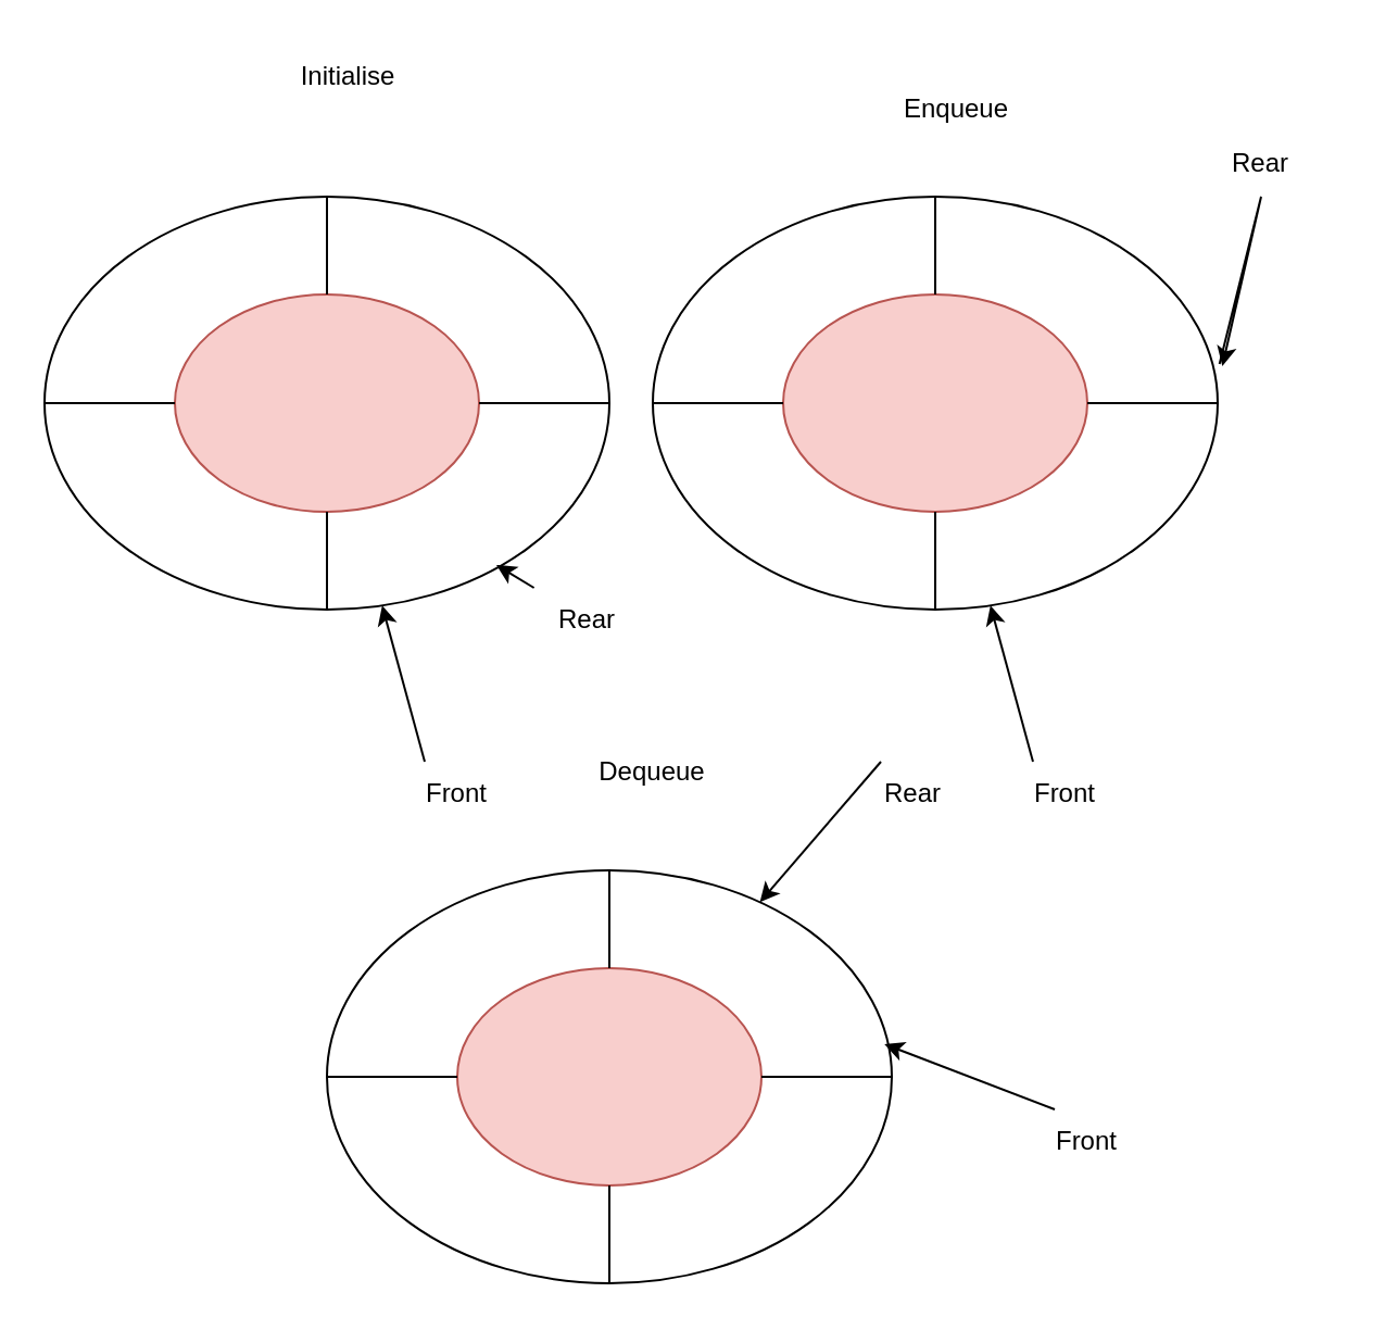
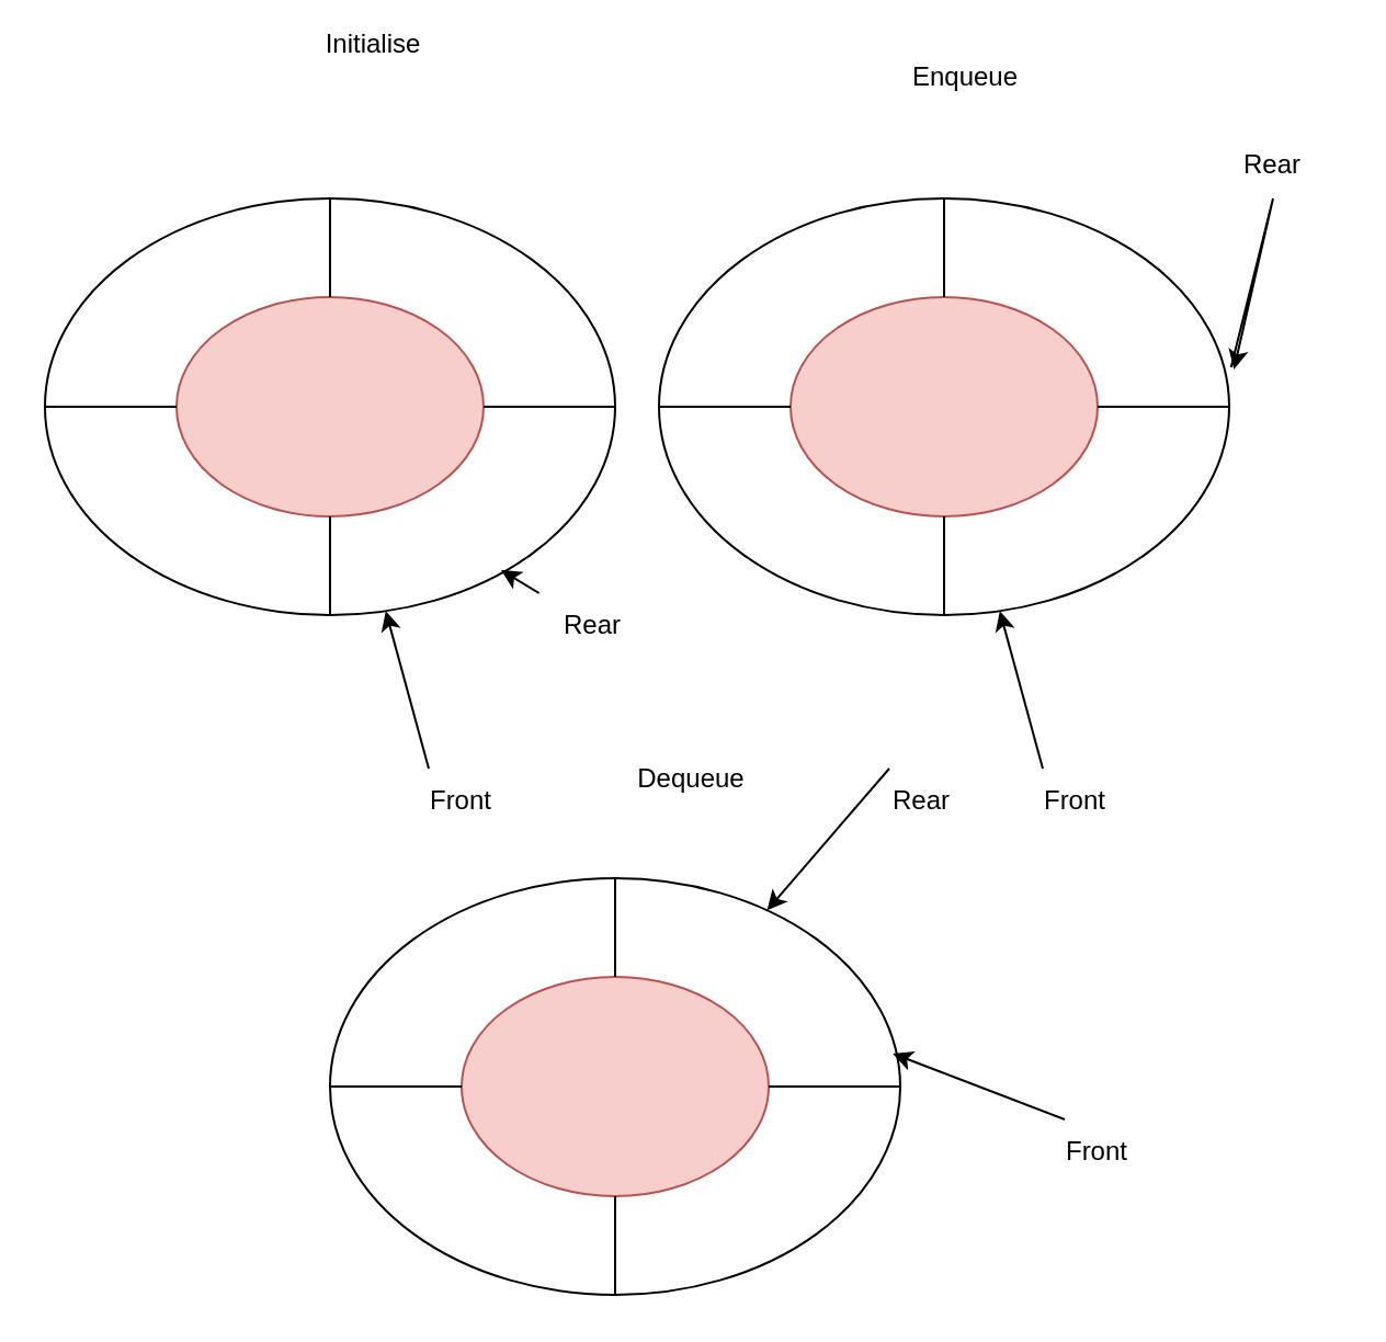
  <mxCell id="0" />
  <mxCell id="1" parent="0" />
  <mxCell id="2" value="" style="ellipse;whiteSpace=wrap;html=1;" vertex="1" parent="1"><mxGeometry x="300" y="90" width="260" height="190" as="geometry" /></mxCell>
  <mxCell id="3" value="" style="ellipse;whiteSpace=wrap;html=1;fillColor=#f8cecc;strokeColor=#b85450;" vertex="1" parent="1"><mxGeometry x="360" y="135" width="140" height="100" as="geometry" /></mxCell>
  <mxCell id="4" value="" style="endArrow=none;html=1;rounded=0;entryX=0.5;entryY=1;entryDx=0;entryDy=0;exitX=0.5;exitY=1;exitDx=0;exitDy=0;" edge="1" parent="1" source="2" target="3"><mxGeometry width="50" height="50" relative="1" as="geometry"><mxPoint x="480" y="270" as="sourcePoint" /><mxPoint x="560" y="280" as="targetPoint" /></mxGeometry></mxCell>
  <mxCell id="5" value="" style="endArrow=none;html=1;rounded=0;entryX=1;entryY=0.5;entryDx=0;entryDy=0;exitX=1;exitY=0.5;exitDx=0;exitDy=0;" edge="1" parent="1" source="2" target="3"><mxGeometry width="50" height="50" relative="1" as="geometry"><mxPoint x="490" y="280" as="sourcePoint" /><mxPoint x="466" y="242" as="targetPoint" /></mxGeometry></mxCell>
  <mxCell id="6" value="" style="endArrow=none;html=1;rounded=0;entryX=0.5;entryY=0;entryDx=0;entryDy=0;" edge="1" parent="1" source="2" target="3"><mxGeometry width="50" height="50" relative="1" as="geometry"><mxPoint x="570" y="195" as="sourcePoint" /><mxPoint x="510" y="195" as="targetPoint" /></mxGeometry></mxCell>
  <mxCell id="7" value="" style="endArrow=none;html=1;rounded=0;exitX=0;exitY=0.5;exitDx=0;exitDy=0;" edge="1" parent="1" source="2" target="3"><mxGeometry width="50" height="50" relative="1" as="geometry"><mxPoint x="580" y="205" as="sourcePoint" /><mxPoint x="520" y="205" as="targetPoint" /></mxGeometry></mxCell>
- <mxCell id="8" value="Enqueue" style="text;html=1;align=center;verticalAlign=middle;whiteSpace=wrap;rounded=0;" vertex="1" parent="1"><mxGeometry x="410" y="35" width="60" height="30" as="geometry" /></mxCell>
+ <mxCell id="8" value="Enqueue" style="text;html=1;align=center;verticalAlign=middle;whiteSpace=wrap;rounded=0;" vertex="1" parent="1"><mxGeometry x="410" width="60" height="30" as="geometry" y="20" /></mxCell>
  <mxCell id="9" value="Rear" style="text;html=1;align=center;verticalAlign=middle;whiteSpace=wrap;rounded=0;" vertex="1" parent="1"><mxGeometry x="550" y="60" width="60" height="30" as="geometry" /></mxCell>
  <mxCell id="10" value="Front" style="text;html=1;align=center;verticalAlign=middle;whiteSpace=wrap;rounded=0;" vertex="1" parent="1"><mxGeometry x="460" y="350" width="60" height="30" as="geometry" /></mxCell>
  <mxCell id="11" value="" style="endArrow=classic;html=1;rounded=0;exitX=0.25;exitY=0;exitDx=0;exitDy=0;" edge="1" parent="1" source="10" target="2"><mxGeometry width="50" height="50" relative="1" as="geometry"><mxPoint x="480" y="370" as="sourcePoint" /><mxPoint x="530" y="320" as="targetPoint" /></mxGeometry></mxCell>
  <mxCell id="12" value="" style="endArrow=classic;html=1;rounded=0;entryX=1;entryY=0;entryDx=0;entryDy=0;" edge="1" parent="1"><mxGeometry width="50" height="50" relative="1" as="geometry"><mxPoint x="560.853" y="167.051" as="sourcePoint" /><mxPoint x="562.144" y="167.986" as="targetPoint" /><Array as="points"><mxPoint x="580" y="90" /></Array></mxGeometry></mxCell>
  <mxCell id="13" value="" style="ellipse;whiteSpace=wrap;html=1;" vertex="1" parent="1"><mxGeometry y="90" width="260" height="190" as="geometry" x="20" /></mxCell>
  <mxCell id="14" value="" style="ellipse;whiteSpace=wrap;html=1;fillColor=#f8cecc;strokeColor=#b85450;" vertex="1" parent="1"><mxGeometry x="80" y="135" width="140" height="100" as="geometry" /></mxCell>
  <mxCell id="15" value="" style="endArrow=none;html=1;rounded=0;entryX=0.5;entryY=1;entryDx=0;entryDy=0;exitX=0.5;exitY=1;exitDx=0;exitDy=0;" edge="1" parent="1" source="13" target="14"><mxGeometry width="50" height="50" relative="1" as="geometry"><mxPoint x="200" y="270" as="sourcePoint" /><mxPoint x="280" y="280" as="targetPoint" /></mxGeometry></mxCell>
  <mxCell id="16" value="" style="endArrow=none;html=1;rounded=0;entryX=1;entryY=0.5;entryDx=0;entryDy=0;exitX=1;exitY=0.5;exitDx=0;exitDy=0;" edge="1" parent="1" source="13" target="14"><mxGeometry width="50" height="50" relative="1" as="geometry"><mxPoint x="210" y="280" as="sourcePoint" /><mxPoint x="186" y="242" as="targetPoint" /></mxGeometry></mxCell>
  <mxCell id="17" value="" style="endArrow=none;html=1;rounded=0;entryX=0.5;entryY=0;entryDx=0;entryDy=0;" edge="1" parent="1" source="13" target="14"><mxGeometry width="50" height="50" relative="1" as="geometry"><mxPoint x="290" y="195" as="sourcePoint" /><mxPoint x="230" y="195" as="targetPoint" /></mxGeometry></mxCell>
  <mxCell id="18" value="" style="endArrow=none;html=1;rounded=0;exitX=0;exitY=0.5;exitDx=0;exitDy=0;" edge="1" parent="1" source="13" target="14"><mxGeometry width="50" height="50" relative="1" as="geometry"><mxPoint x="300" y="205" as="sourcePoint" /><mxPoint x="240" y="205" as="targetPoint" /></mxGeometry></mxCell>
- <mxCell id="19" value="Initialise" style="text;html=1;align=center;verticalAlign=middle;whiteSpace=wrap;rounded=0;" vertex="1" parent="1"><mxGeometry x="130" width="60" height="30" as="geometry" y="20" /></mxCell>
+ <mxCell id="19" value="Initialise" style="text;html=1;align=center;verticalAlign=middle;whiteSpace=wrap;rounded=0;" vertex="1" parent="1"><mxGeometry x="140" y="5" width="60" height="30" as="geometry" /></mxCell>
  <mxCell id="20" value="Rear" style="text;html=1;align=center;verticalAlign=middle;whiteSpace=wrap;rounded=0;" vertex="1" parent="1"><mxGeometry x="240" y="270" width="60" height="30" as="geometry" /></mxCell>
  <mxCell id="21" value="Front" style="text;html=1;align=center;verticalAlign=middle;whiteSpace=wrap;rounded=0;" vertex="1" parent="1"><mxGeometry x="180" y="350" width="60" height="30" as="geometry" /></mxCell>
  <mxCell id="22" value="" style="endArrow=classic;html=1;rounded=0;exitX=0.25;exitY=0;exitDx=0;exitDy=0;" edge="1" parent="1" source="21" target="13"><mxGeometry width="50" height="50" relative="1" as="geometry"><mxPoint x="200" y="370" as="sourcePoint" /><mxPoint x="250" y="320" as="targetPoint" /></mxGeometry></mxCell>
  <mxCell id="23" value="" style="endArrow=classic;html=1;rounded=0;entryX=0.8;entryY=0.892;entryDx=0;entryDy=0;entryPerimeter=0;" edge="1" parent="1" source="20" target="13"><mxGeometry width="50" height="50" relative="1" as="geometry"><mxPoint x="205" y="360" as="sourcePoint" /><mxPoint x="185" y="288" as="targetPoint" /></mxGeometry></mxCell>
  <mxCell id="24" value="" style="ellipse;whiteSpace=wrap;html=1;" vertex="1" parent="1"><mxGeometry x="150" y="400" width="260" height="190" as="geometry" /></mxCell>
  <mxCell id="25" value="" style="ellipse;whiteSpace=wrap;html=1;fillColor=#f8cecc;strokeColor=#b85450;" vertex="1" parent="1"><mxGeometry x="210" y="445" width="140" height="100" as="geometry" /></mxCell>
  <mxCell id="26" value="" style="endArrow=none;html=1;rounded=0;entryX=0.5;entryY=1;entryDx=0;entryDy=0;exitX=0.5;exitY=1;exitDx=0;exitDy=0;" edge="1" parent="1" source="24" target="25"><mxGeometry width="50" height="50" relative="1" as="geometry"><mxPoint x="330" y="580" as="sourcePoint" /><mxPoint x="410" y="590" as="targetPoint" /></mxGeometry></mxCell>
  <mxCell id="27" value="" style="endArrow=none;html=1;rounded=0;entryX=1;entryY=0.5;entryDx=0;entryDy=0;exitX=1;exitY=0.5;exitDx=0;exitDy=0;" edge="1" parent="1" source="24" target="25"><mxGeometry width="50" height="50" relative="1" as="geometry"><mxPoint x="340" y="590" as="sourcePoint" /><mxPoint x="316" y="552" as="targetPoint" /></mxGeometry></mxCell>
  <mxCell id="28" value="" style="endArrow=none;html=1;rounded=0;entryX=0.5;entryY=0;entryDx=0;entryDy=0;" edge="1" parent="1" source="24" target="25"><mxGeometry width="50" height="50" relative="1" as="geometry"><mxPoint x="420" y="505" as="sourcePoint" /><mxPoint x="360" y="505" as="targetPoint" /></mxGeometry></mxCell>
  <mxCell id="29" value="" style="endArrow=none;html=1;rounded=0;exitX=0;exitY=0.5;exitDx=0;exitDy=0;" edge="1" parent="1" source="24" target="25"><mxGeometry width="50" height="50" relative="1" as="geometry"><mxPoint x="430" y="515" as="sourcePoint" /><mxPoint x="370" y="515" as="targetPoint" /></mxGeometry></mxCell>
  <mxCell id="30" value="Rear" style="text;html=1;align=center;verticalAlign=middle;whiteSpace=wrap;rounded=0;" vertex="1" parent="1"><mxGeometry x="390" y="350" width="60" height="30" as="geometry" /></mxCell>
  <mxCell id="31" value="Front" style="text;html=1;align=center;verticalAlign=middle;whiteSpace=wrap;rounded=0;" vertex="1" parent="1"><mxGeometry x="470" y="510" width="60" height="30" as="geometry" /></mxCell>
  <mxCell id="32" value="" style="endArrow=classic;html=1;rounded=0;exitX=0.25;exitY=0;exitDx=0;exitDy=0;entryX=0.987;entryY=0.421;entryDx=0;entryDy=0;entryPerimeter=0;" edge="1" parent="1" source="31" target="24"><mxGeometry width="50" height="50" relative="1" as="geometry"><mxPoint x="330" y="680" as="sourcePoint" /><mxPoint x="380" y="630" as="targetPoint" /></mxGeometry></mxCell>
- <mxCell id="33" value="Dequeue" style="text;html=1;align=center;verticalAlign=middle;whiteSpace=wrap;rounded=0;" vertex="1" parent="1"><mxGeometry x="270" y="340" width="60" height="30" as="geometry" /></mxCell>
+ <mxCell id="33" value="Dequeue" style="text;html=1;align=center;verticalAlign=middle;whiteSpace=wrap;rounded=0;" vertex="1" parent="1"><mxGeometry x="285" y="340" width="60" height="30" as="geometry" /></mxCell>
  <mxCell id="34" value="" style="endArrow=classic;html=1;rounded=0;exitX=0.25;exitY=0;exitDx=0;exitDy=0;" edge="1" parent="1" source="30" target="24"><mxGeometry width="50" height="50" relative="1" as="geometry"><mxPoint x="360" y="290" as="sourcePoint" /><mxPoint x="460" y="290" as="targetPoint" /></mxGeometry></mxCell>
